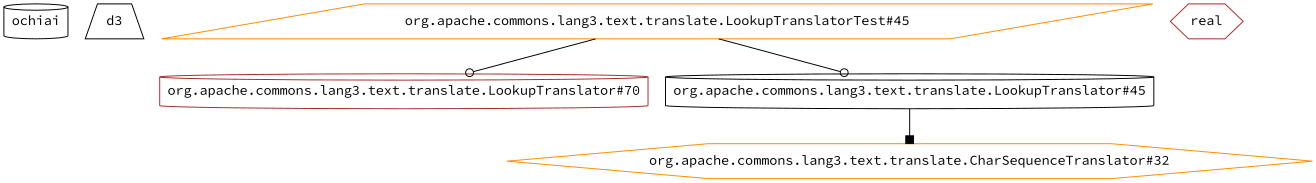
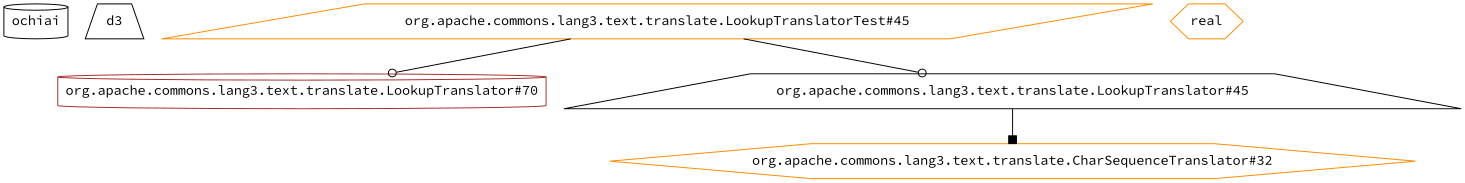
  digraph {
    fontname="Source Code Pro"
    node [color=black fillcolor=yellow fontname="Source Code Pro" shape=cylinder style=striped]
    edge [arrowhead=odot fontname="Source Code Pro"]
    ochiai
    n2 [label=d3 shape=trapezium]
    "org.apache.commons.lang3.text.translate.LookupTranslator#70" [color=brown fillcolor=red]
    "org.apache.commons.lang3.text.translate.LookupTranslatorTest#45" [color=darkorange fillcolor=green shape=parallelogram]
-   "org.apache.commons.lang3.text.translate.LookupTranslator#45" [fillcolor="red:orange:yellow"]
+   "org.apache.commons.lang3.text.translate.LookupTranslator#45" [fillcolor="red:orange:yellow" shape=trapezium]
    "org.apache.commons.lang3.text.translate.CharSequenceTranslator#32" [color=darkorange shape=hexagon fillcolor="" style=""]
-   real [color=brown fillcolor=red shape=hexagon]
+   real [color=darkorange fillcolor=red shape=hexagon]
    "org.apache.commons.lang3.text.translate.LookupTranslatorTest#45" -> "org.apache.commons.lang3.text.translate.LookupTranslator#70"
    "org.apache.commons.lang3.text.translate.LookupTranslatorTest#45" -> "org.apache.commons.lang3.text.translate.LookupTranslator#45"
    "org.apache.commons.lang3.text.translate.LookupTranslator#45" -> "org.apache.commons.lang3.text.translate.CharSequenceTranslator#32" [arrowhead=box]
  }
